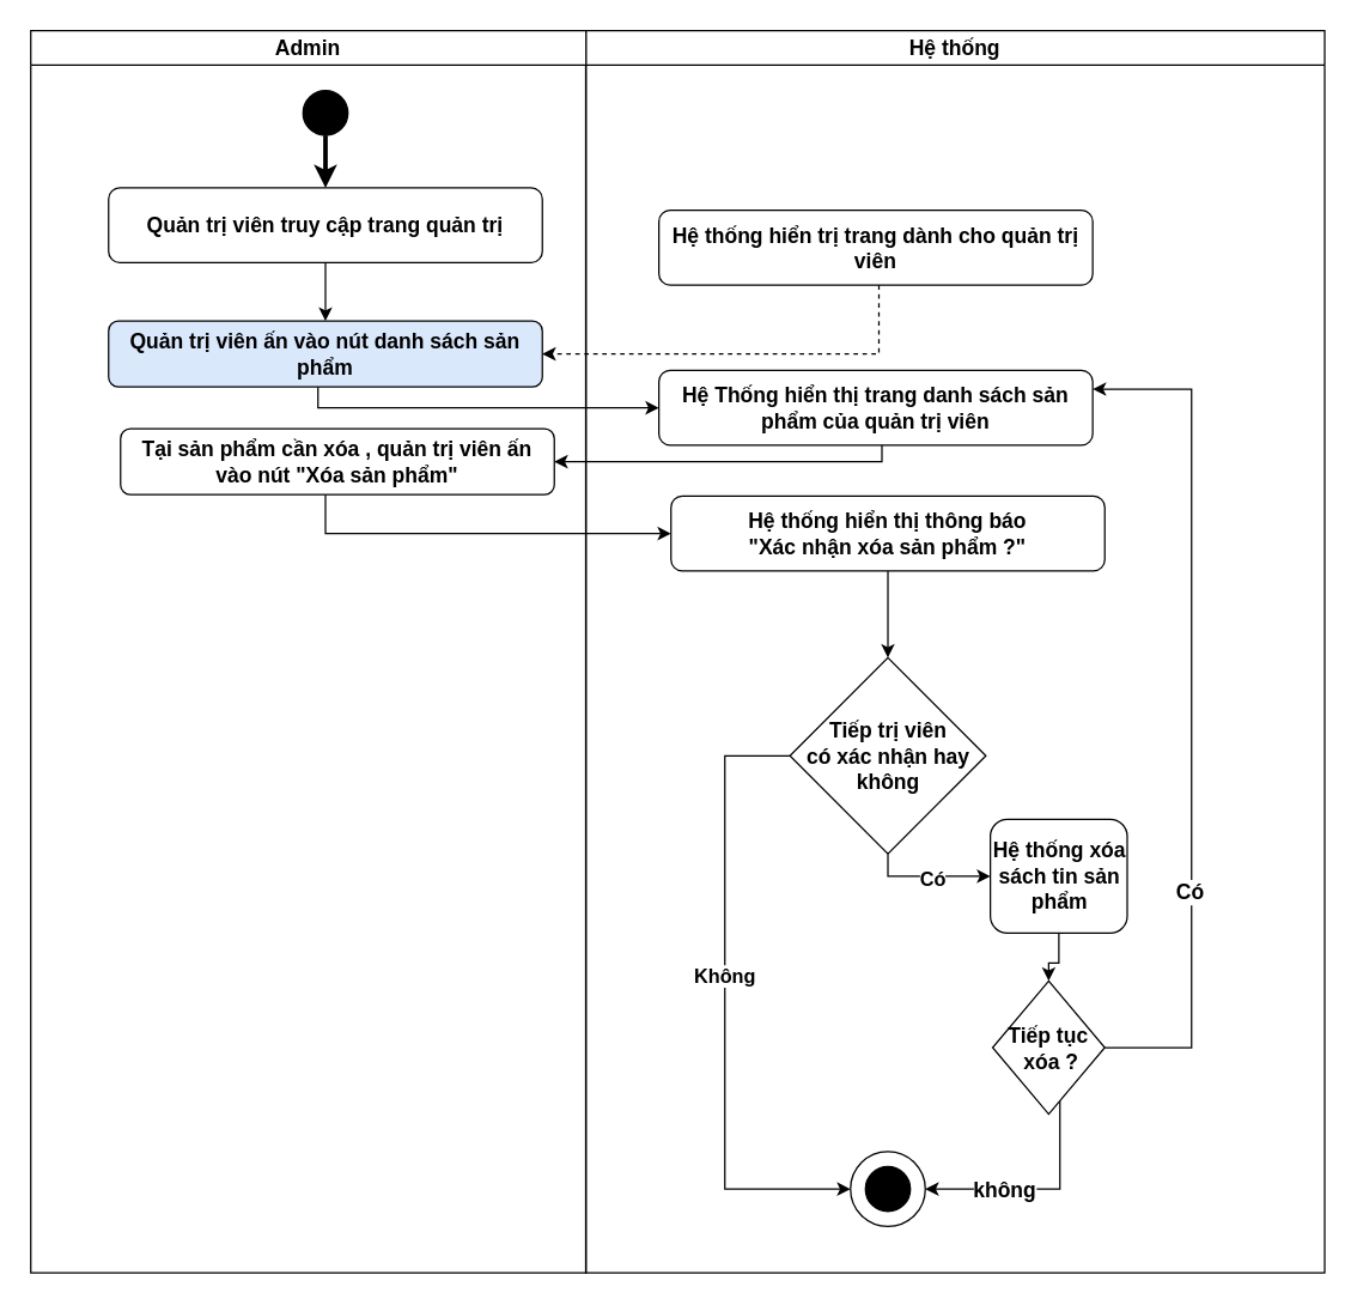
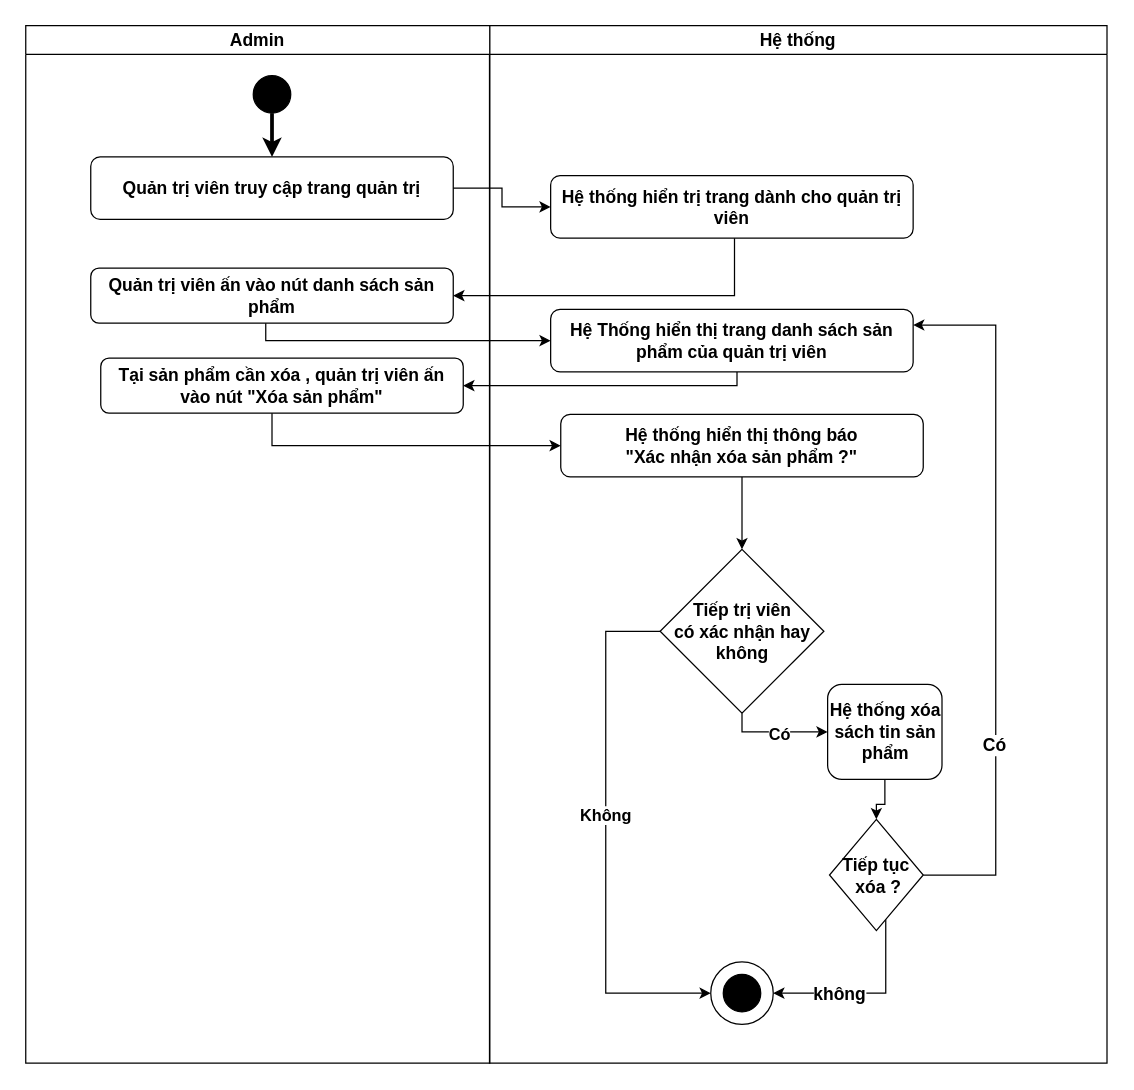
  <mxCell id="0" />
  <mxCell id="1" parent="0" />
  <mxCell id="2" value="Hệ thống" style="swimlane;whiteSpace=wrap;html=1;fontSize=14;" parent="1" vertex="1"><mxGeometry x="391" y="20" width="494" height="830" as="geometry" /></mxCell>
  <mxCell id="3" value="Hệ thống hiển trị trang dành cho quản trị viên" style="rounded=1;whiteSpace=wrap;html=1;strokeWidth=1;fontSize=14;fontStyle=1" parent="2" vertex="1"><mxGeometry x="48.92" y="120" width="290" height="50" as="geometry" /></mxCell>
  <mxCell id="4" value="" style="ellipse;whiteSpace=wrap;html=1;strokeColor=#000000;fillColor=#000000;strokeWidth=1;fontSize=14;fontStyle=1" parent="2" vertex="1"><mxGeometry x="187" y="759" width="30" height="30" as="geometry" /></mxCell>
  <mxCell id="5" value="" style="ellipse;whiteSpace=wrap;html=1;gradientColor=default;fillColor=none;fontSize=14;" parent="2" vertex="1"><mxGeometry x="177" y="749" width="50" height="50" as="geometry" /></mxCell>
  <mxCell id="6" value="Hệ Thống hiển thị trang danh sách sản phẩm của quản trị viên" style="rounded=1;whiteSpace=wrap;html=1;strokeWidth=1;fontSize=14;fontStyle=1" parent="2" vertex="1"><mxGeometry x="48.92" y="227" width="290" height="50" as="geometry" /></mxCell>
  <mxCell id="7" style="edgeStyle=orthogonalEdgeStyle;rounded=0;orthogonalLoop=1;jettySize=auto;html=1;entryX=0;entryY=0.5;entryDx=0;entryDy=0;" parent="2" source="11" target="15" edge="1"><mxGeometry relative="1" as="geometry"><Array as="points"><mxPoint x="202" y="565" /></Array></mxGeometry></mxCell>
  <mxCell id="8" value="&lt;b style=&quot;font-size: 13px;&quot;&gt;Có&lt;/b&gt;" style="edgeLabel;html=1;align=center;verticalAlign=middle;resizable=0;points=[];fontSize=13;" parent="7" vertex="1" connectable="0"><mxGeometry x="0.049" y="-1" relative="1" as="geometry"><mxPoint as="offset" /></mxGeometry></mxCell>
  <mxCell id="9" style="edgeStyle=orthogonalEdgeStyle;rounded=0;orthogonalLoop=1;jettySize=auto;html=1;entryX=0;entryY=0.5;entryDx=0;entryDy=0;" parent="2" source="11" target="5" edge="1"><mxGeometry relative="1" as="geometry"><Array as="points"><mxPoint x="93" y="485" /><mxPoint x="93" y="774" /></Array></mxGeometry></mxCell>
  <mxCell id="10" value="&lt;b style=&quot;font-size: 13px;&quot;&gt;Không&lt;/b&gt;" style="edgeLabel;html=1;align=center;verticalAlign=middle;resizable=0;points=[];fontSize=13;" parent="9" vertex="1" connectable="0"><mxGeometry x="-0.09" y="-1" relative="1" as="geometry"><mxPoint as="offset" /></mxGeometry></mxCell>
  <mxCell id="11" value="&lt;b style=&quot;font-size: 14px;&quot;&gt;Tiếp trị viên &lt;br&gt;có xác nhận hay không&lt;/b&gt;" style="rhombus;whiteSpace=wrap;html=1;" parent="2" vertex="1"><mxGeometry x="136.5" y="419" width="131" height="131" as="geometry" /></mxCell>
  <mxCell id="12" style="edgeStyle=orthogonalEdgeStyle;rounded=0;orthogonalLoop=1;jettySize=auto;html=1;entryX=0.5;entryY=0;entryDx=0;entryDy=0;" parent="2" source="13" target="11" edge="1"><mxGeometry relative="1" as="geometry" /></mxCell>
  <mxCell id="13" value="Hệ thống hiển thị thông báo &lt;br&gt;&quot;Xác nhận xóa sản phẩm ?&quot;" style="rounded=1;whiteSpace=wrap;html=1;strokeWidth=1;fontSize=14;fontStyle=1" parent="2" vertex="1"><mxGeometry x="57" y="311" width="290" height="50" as="geometry" /></mxCell>
  <mxCell id="14" style="edgeStyle=orthogonalEdgeStyle;rounded=0;orthogonalLoop=1;jettySize=auto;html=1;" parent="2" source="15" target="20" edge="1"><mxGeometry relative="1" as="geometry" /></mxCell>
  <mxCell id="15" value="Hệ thống xóa sách tin sản phẩm" style="rounded=1;whiteSpace=wrap;html=1;strokeWidth=1;fontSize=14;fontStyle=1" parent="2" vertex="1"><mxGeometry x="270.5" y="527" width="91.5" height="76" as="geometry" /></mxCell>
  <mxCell id="16" style="edgeStyle=orthogonalEdgeStyle;rounded=0;orthogonalLoop=1;jettySize=auto;html=1;entryX=1;entryY=0.5;entryDx=0;entryDy=0;" parent="2" source="20" target="5" edge="1"><mxGeometry relative="1" as="geometry"><Array as="points"><mxPoint x="317" y="774" /></Array></mxGeometry></mxCell>
  <mxCell id="17" value="&lt;b&gt;&lt;font style=&quot;font-size: 14px;&quot;&gt;không&lt;/font&gt;&lt;/b&gt;" style="edgeLabel;html=1;align=center;verticalAlign=middle;resizable=0;points=[];" parent="16" vertex="1" connectable="0"><mxGeometry x="0.297" relative="1" as="geometry"><mxPoint x="1" as="offset" /></mxGeometry></mxCell>
  <mxCell id="18" style="edgeStyle=orthogonalEdgeStyle;rounded=0;orthogonalLoop=1;jettySize=auto;html=1;exitX=1;exitY=0.5;exitDx=0;exitDy=0;entryX=1;entryY=0.25;entryDx=0;entryDy=0;" parent="2" source="20" target="6" edge="1"><mxGeometry relative="1" as="geometry"><Array as="points"><mxPoint x="405" y="680" /><mxPoint x="405" y="240" /></Array></mxGeometry></mxCell>
  <mxCell id="19" value="&lt;b&gt;&lt;font style=&quot;font-size: 14px;&quot;&gt;Có&lt;/font&gt;&lt;/b&gt;" style="edgeLabel;html=1;align=center;verticalAlign=middle;resizable=0;points=[];" parent="18" vertex="1" connectable="0"><mxGeometry x="-0.427" y="2" relative="1" as="geometry"><mxPoint as="offset" /></mxGeometry></mxCell>
  <mxCell id="20" value="&lt;span style=&quot;font-size: 14px;&quot;&gt;&lt;b&gt;Tiếp tục&lt;br&gt;&amp;nbsp;xóa ?&lt;/b&gt;&lt;/span&gt;" style="rhombus;whiteSpace=wrap;html=1;" parent="2" vertex="1"><mxGeometry x="272" y="635" width="75" height="89" as="geometry" /></mxCell>
  <mxCell id="21" value="Admin" style="swimlane;whiteSpace=wrap;html=1;fontSize=14;" parent="1" vertex="1"><mxGeometry x="20" y="20" width="371.22" height="830" as="geometry" /></mxCell>
  <mxCell id="22" value="" style="ellipse;whiteSpace=wrap;html=1;strokeColor=#000000;fillColor=#000000;strokeWidth=1;fontSize=14;fontStyle=1" parent="21" vertex="1"><mxGeometry x="182" y="40" width="30" height="30" as="geometry" /></mxCell>
  <mxCell id="23" value="Quản trị viên truy cập trang quản trị" style="rounded=1;whiteSpace=wrap;html=1;strokeWidth=1;fontSize=14;fontStyle=1" parent="21" vertex="1"><mxGeometry x="52" y="105" width="290" height="50" as="geometry" /></mxCell>
  <mxCell id="24" style="edgeStyle=orthogonalEdgeStyle;rounded=0;orthogonalLoop=1;jettySize=auto;html=1;strokeWidth=3;fontSize=14;fontStyle=1" parent="21" source="22" target="23" edge="1"><mxGeometry relative="1" as="geometry" /></mxCell>
- <mxCell id="25" value="Quản trị viên ấn vào nút danh sách sản phẩm" style="rounded=1;whiteSpace=wrap;html=1;strokeWidth=1;fontSize=14;fontStyle=1;fillColor=#dae8fc;" parent="21" vertex="1"><mxGeometry x="52" y="194" width="290" height="44" as="geometry" /></mxCell>
+ <mxCell id="25" value="Quản trị viên ấn vào nút danh sách sản phẩm" style="rounded=1;whiteSpace=wrap;html=1;strokeWidth=1;fontSize=14;fontStyle=1" parent="21" vertex="1"><mxGeometry x="52" y="194" width="290" height="44" as="geometry" /></mxCell>
  <mxCell id="26" value="Tại sản phẩm cần xóa , quản trị viên ấn vào nút &quot;Xóa sản phẩm&quot;" style="rounded=1;whiteSpace=wrap;html=1;strokeWidth=1;fontSize=14;fontStyle=1" parent="21" vertex="1"><mxGeometry x="60" y="266" width="290" height="44" as="geometry" /></mxCell>
- <mxCell id="27" style="edgeStyle=orthogonalEdgeStyle;rounded=0;orthogonalLoop=1;jettySize=auto;html=1;fontSize=14;" parent="1" source="23" target="25" edge="1"><mxGeometry relative="1" as="geometry" /></mxCell>
- <mxCell id="28" style="edgeStyle=orthogonalEdgeStyle;rounded=0;orthogonalLoop=1;jettySize=auto;html=1;entryX=1;entryY=0.5;entryDx=0;entryDy=0;fontSize=14;dashed=1;" parent="1" source="3" target="25" edge="1"><mxGeometry relative="1" as="geometry"><Array as="points"><mxPoint x="587" y="236" /></Array></mxGeometry></mxCell>
+ <mxCell id="27" style="edgeStyle=orthogonalEdgeStyle;rounded=0;orthogonalLoop=1;jettySize=auto;html=1;entryX=0;entryY=0.5;entryDx=0;entryDy=0;fontSize=14;" parent="1" source="23" target="3" edge="1"><mxGeometry relative="1" as="geometry" /></mxCell>
+ <mxCell id="28" style="edgeStyle=orthogonalEdgeStyle;rounded=0;orthogonalLoop=1;jettySize=auto;html=1;entryX=1;entryY=0.5;entryDx=0;entryDy=0;fontSize=14;" parent="1" source="3" target="25" edge="1"><mxGeometry relative="1" as="geometry"><Array as="points"><mxPoint x="587" y="236" /></Array></mxGeometry></mxCell>
  <mxCell id="29" style="edgeStyle=orthogonalEdgeStyle;rounded=0;orthogonalLoop=1;jettySize=auto;html=1;entryX=0;entryY=0.5;entryDx=0;entryDy=0;" parent="1" source="25" target="6" edge="1"><mxGeometry relative="1" as="geometry"><Array as="points"><mxPoint x="212" y="272" /></Array></mxGeometry></mxCell>
  <mxCell id="30" style="edgeStyle=orthogonalEdgeStyle;rounded=0;orthogonalLoop=1;jettySize=auto;html=1;entryX=1;entryY=0.5;entryDx=0;entryDy=0;" parent="1" source="6" target="26" edge="1"><mxGeometry relative="1" as="geometry"><Array as="points"><mxPoint x="589" y="308" /></Array></mxGeometry></mxCell>
  <mxCell id="31" style="edgeStyle=orthogonalEdgeStyle;rounded=0;orthogonalLoop=1;jettySize=auto;html=1;entryX=0;entryY=0.5;entryDx=0;entryDy=0;" parent="1" source="26" edge="1"><mxGeometry relative="1" as="geometry"><mxPoint x="448" y="356" as="targetPoint" /><Array as="points"><mxPoint x="217" y="356" /></Array></mxGeometry></mxCell>
